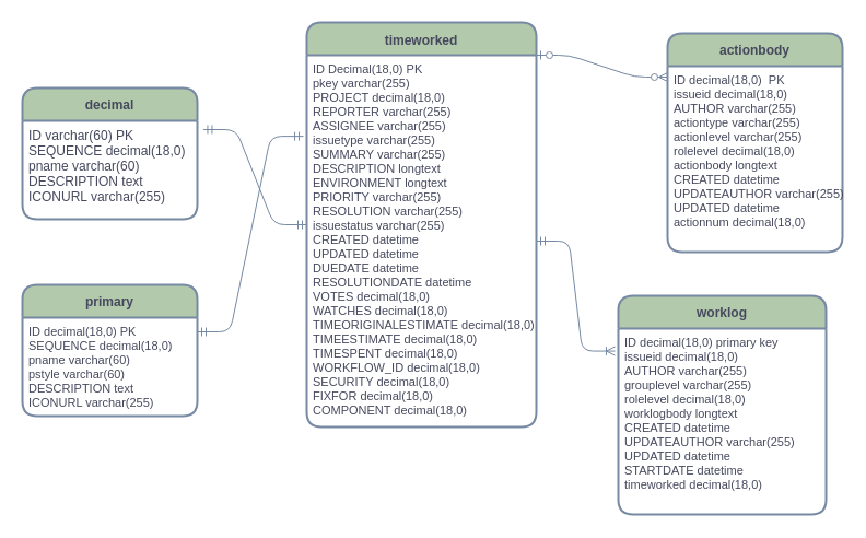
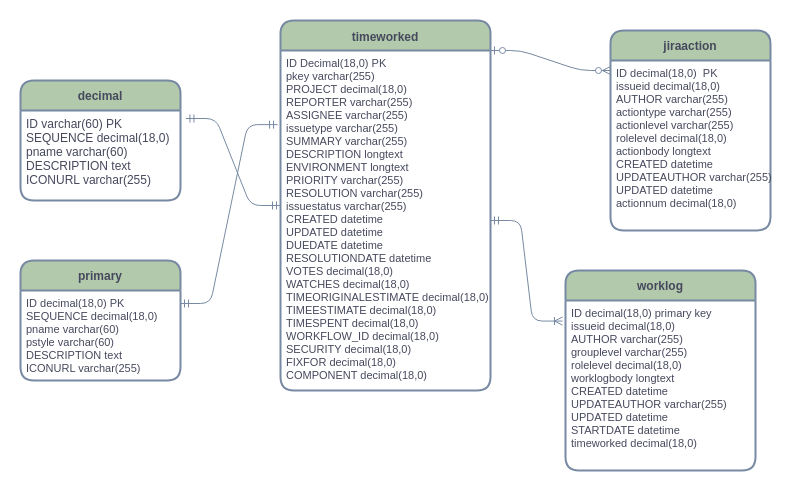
  <mxCell id="0" />
  <mxCell id="1" parent="0" />
  <mxCell id="2" value="timeworked" style="swimlane;childLayout=stackLayout;horizontal=1;startSize=30;horizontalStack=0;rounded=1;fontSize=12;fontStyle=1;strokeWidth=2;resizeParent=0;resizeLast=1;shadow=0;dashed=0;align=center;spacingTop=1;fillColor=#B2C9AB;strokeColor=#788AA3;fontColor=#46495D;" vertex="1" parent="1"><mxGeometry x="280" y="20" width="210" height="370" as="geometry"><mxRectangle x="270" y="20" width="80" height="30" as="alternateBounds" /></mxGeometry></mxCell>
  <mxCell id="3" value="ID Decimal(18,0) PK&#10;pkey varchar(255)&#10;PROJECT decimal(18,0)&#10;REPORTER varchar(255)&#10;ASSIGNEE varchar(255) &#10;issuetype varchar(255) &#10;SUMMARY varchar(255) &#10;DESCRIPTION longtext &#10;ENVIRONMENT longtext&#10;PRIORITY varchar(255)&#10;RESOLUTION varchar(255) &#10;issuestatus varchar(255)&#10;CREATED datetime &#10;UPDATED datetime&#10;DUEDATE datetime &#10;RESOLUTIONDATE datetime &#10;VOTES decimal(18,0) &#10;WATCHES decimal(18,0) &#10;TIMEORIGINALESTIMATE decimal(18,0) &#10;TIMEESTIMATE decimal(18,0) &#10;TIMESPENT decimal(18,0) &#10;WORKFLOW_ID decimal(18,0) &#10;SECURITY decimal(18,0) &#10;FIXFOR decimal(18,0) &#10;COMPONENT decimal(18,0)" style="align=left;strokeColor=none;fillColor=none;spacingLeft=4;fontSize=11;verticalAlign=top;resizable=0;rotatable=0;part=1;fontColor=#46495D;" vertex="1" parent="2"><mxGeometry y="30" width="210" height="340" as="geometry" /></mxCell>
  <mxCell id="4" value="worklog" style="swimlane;childLayout=stackLayout;horizontal=1;startSize=30;horizontalStack=0;rounded=1;fontSize=12;fontStyle=1;strokeWidth=2;resizeParent=0;resizeLast=1;shadow=0;dashed=0;align=center;fillColor=#B2C9AB;strokeColor=#788AA3;fontColor=#46495D;" vertex="1" parent="1"><mxGeometry x="565" y="270" width="190" height="200" as="geometry" /></mxCell>
  <mxCell id="5" value="ID decimal(18,0) primary key&#10;issueid decimal(18,0) &#10;AUTHOR varchar(255) &#10;grouplevel varchar(255) &#10;rolelevel decimal(18,0) &#10;worklogbody longtext &#10;CREATED datetime &#10;UPDATEAUTHOR varchar(255) &#10;UPDATED datetime &#10;STARTDATE datetime &#10;timeworked decimal(18,0)" style="align=left;strokeColor=none;fillColor=none;spacingLeft=4;fontSize=11;verticalAlign=top;resizable=0;rotatable=0;part=1;fontColor=#46495D;" vertex="1" parent="4"><mxGeometry y="30" width="190" height="170" as="geometry" /></mxCell>
- <mxCell id="6" value="actionbody" style="swimlane;childLayout=stackLayout;horizontal=1;startSize=30;horizontalStack=0;rounded=1;fontSize=12;fontStyle=1;strokeWidth=2;resizeParent=0;resizeLast=1;shadow=0;dashed=0;align=center;fillColor=#B2C9AB;strokeColor=#788AA3;fontColor=#46495D;" vertex="1" parent="1"><mxGeometry x="610" y="30" width="160" height="200" as="geometry" /></mxCell>
+ <mxCell id="6" value="jiraaction" style="swimlane;childLayout=stackLayout;horizontal=1;startSize=30;horizontalStack=0;rounded=1;fontSize=12;fontStyle=1;strokeWidth=2;resizeParent=0;resizeLast=1;shadow=0;dashed=0;align=center;fillColor=#B2C9AB;strokeColor=#788AA3;fontColor=#46495D;" vertex="1" parent="1"><mxGeometry x="610" y="30" width="160" height="200" as="geometry" /></mxCell>
  <mxCell id="7" value="ID decimal(18,0)  PK&#10;issueid decimal(18,0) &#10;AUTHOR varchar(255) &#10;actiontype varchar(255) &#10;actionlevel varchar(255) &#10;rolelevel decimal(18,0) &#10;actionbody longtext &#10;CREATED datetime &#10;UPDATEAUTHOR varchar(255) &#10;UPDATED datetime &#10;actionnum decimal(18,0)" style="align=left;strokeColor=none;fillColor=none;spacingLeft=4;fontSize=11;verticalAlign=top;resizable=0;rotatable=0;part=1;fontColor=#46495D;" vertex="1" parent="6"><mxGeometry y="30" width="160" height="170" as="geometry" /></mxCell>
  <mxCell id="8" value="primary" style="swimlane;childLayout=stackLayout;horizontal=1;startSize=30;horizontalStack=0;rounded=1;fontSize=12;fontStyle=1;strokeWidth=2;resizeParent=0;resizeLast=1;shadow=0;dashed=0;align=center;fillColor=#B2C9AB;strokeColor=#788AA3;fontColor=#46495D;" vertex="1" parent="1"><mxGeometry x="20" y="260" width="160" height="120" as="geometry" /></mxCell>
  <mxCell id="9" value="ID decimal(18,0) PK &#10;SEQUENCE decimal(18,0)&#10;pname varchar(60)&#10;pstyle varchar(60)&#10;DESCRIPTION text&#10;ICONURL varchar(255)" style="align=left;strokeColor=none;fillColor=none;spacingLeft=4;fontSize=11;verticalAlign=top;resizable=0;rotatable=0;part=1;fontColor=#46495D;" vertex="1" parent="8"><mxGeometry y="30" width="160" height="90" as="geometry" /></mxCell>
  <mxCell id="10" value="decimal" style="swimlane;childLayout=stackLayout;horizontal=1;startSize=30;horizontalStack=0;rounded=1;fontSize=12;fontStyle=1;strokeWidth=2;resizeParent=0;resizeLast=1;shadow=0;dashed=0;align=center;fillColor=#B2C9AB;strokeColor=#788AA3;fontColor=#46495D;" vertex="1" parent="1"><mxGeometry x="20" y="80" width="160" height="120" as="geometry" /></mxCell>
  <mxCell id="11" value="ID varchar(60) PK&#10;SEQUENCE decimal(18,0)&#10;pname varchar(60)&#10;DESCRIPTION text&#10;ICONURL varchar(255)" style="align=left;strokeColor=none;fillColor=none;spacingLeft=4;fontSize=12;verticalAlign=top;resizable=0;rotatable=0;part=1;fontColor=#46495D;" vertex="1" parent="10"><mxGeometry y="30" width="160" height="90" as="geometry" /></mxCell>
  <mxCell id="12" value="" style="edgeStyle=entityRelationEdgeStyle;fontSize=12;html=1;endArrow=ERzeroToMany;startArrow=ERzeroToOne;exitX=1;exitY=0;exitDx=0;exitDy=0;strokeColor=#788AA3;fontColor=#46495D;" edge="1" parent="1" source="3"><mxGeometry width="100" height="100" relative="1" as="geometry"><mxPoint x="510" y="170" as="sourcePoint" /><mxPoint x="610" y="70" as="targetPoint" /></mxGeometry></mxCell>
  <mxCell id="13" value="" style="edgeStyle=entityRelationEdgeStyle;fontSize=12;html=1;endArrow=ERmandOne;startArrow=ERmandOne;entryX=0;entryY=0.5;entryDx=0;entryDy=0;exitX=1.034;exitY=0.089;exitDx=0;exitDy=0;exitPerimeter=0;strokeColor=#788AA3;fontColor=#46495D;" edge="1" parent="1" source="11" target="2"><mxGeometry width="100" height="100" relative="1" as="geometry"><mxPoint x="180" y="160" as="sourcePoint" /><mxPoint x="270" y="200" as="targetPoint" /></mxGeometry></mxCell>
  <mxCell id="14" value="" style="edgeStyle=entityRelationEdgeStyle;fontSize=12;html=1;endArrow=ERmandOne;startArrow=ERmandOne;entryX=-0.014;entryY=0.218;entryDx=0;entryDy=0;exitX=1.034;exitY=0.089;exitDx=0;exitDy=0;exitPerimeter=0;entryPerimeter=0;strokeColor=#788AA3;fontColor=#46495D;" edge="1" parent="1" target="3"><mxGeometry width="100" height="100" relative="1" as="geometry"><mxPoint x="180" y="303.01" as="sourcePoint" /><mxPoint x="274.56" y="390" as="targetPoint" /></mxGeometry></mxCell>
  <mxCell id="15" value="" style="edgeStyle=entityRelationEdgeStyle;fontSize=12;html=1;endArrow=ERoneToMany;startArrow=ERmandOne;entryX=-0.016;entryY=0.121;entryDx=0;entryDy=0;entryPerimeter=0;strokeColor=#788AA3;fontColor=#46495D;" edge="1" parent="1" source="3" target="5"><mxGeometry width="100" height="100" relative="1" as="geometry"><mxPoint x="350" y="220" as="sourcePoint" /><mxPoint x="450" y="120" as="targetPoint" /></mxGeometry></mxCell>
